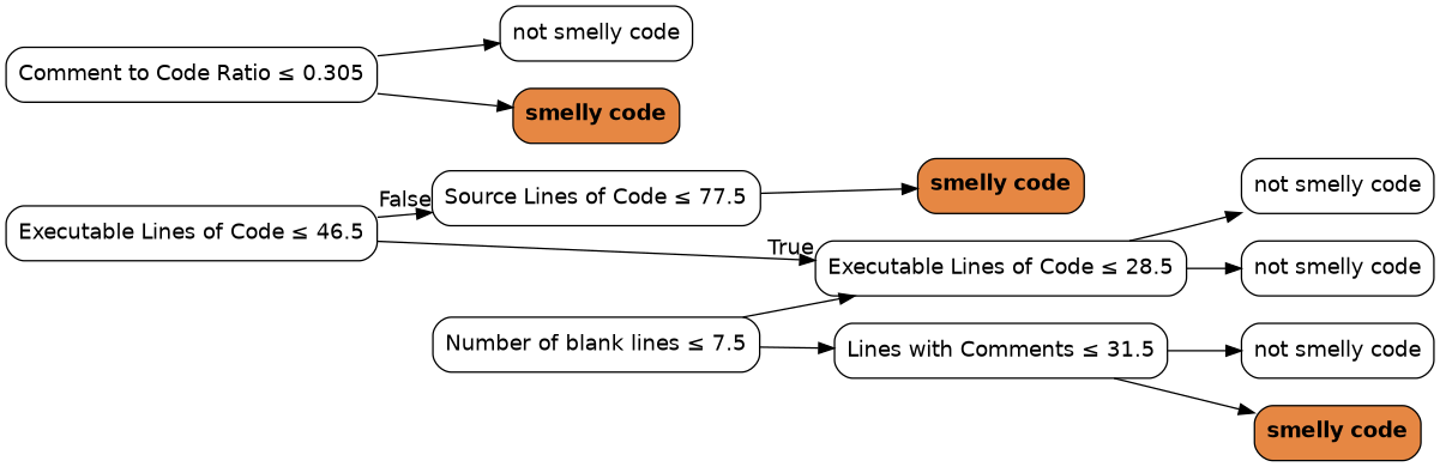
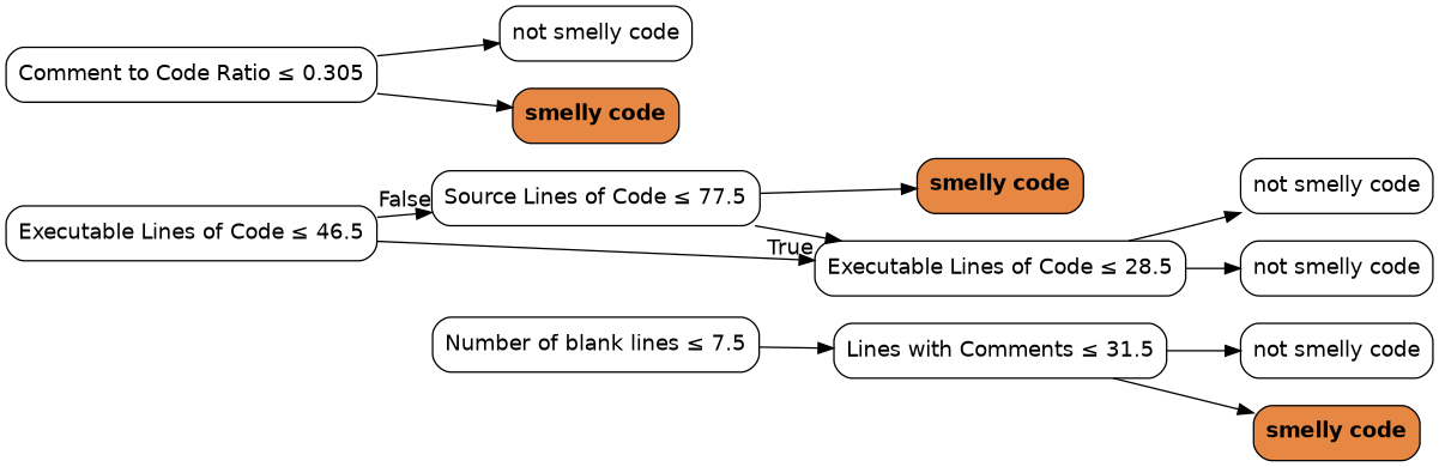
  digraph {
    rankdir=LR
    node [color=black fillcolor="#FFFFFF" fontname=helvetica shape=box style="filled, rounded"]
    edge [fontname=helvetica]
    n1 [label=<Executable Lines of Code &le; 46.5>]
    n2 [label=<Source Lines of Code &le; 77.5>]
    n3 [label=<Executable Lines of Code &le; 28.5>]
    n4 [label=<Number of blank lines &le; 7.5>]
    n5 [label=<Lines with Comments &le; 31.5>]
    n6 [fillcolor="#e68743" label=<<b>smelly code</b>>]
    n7 [label=<not smelly code>]
    n8 [label=<not smelly code>]
    n9 [label=<not smelly code>]
    n10 [fillcolor="#e68743" label=<<b>smelly code</b>>]
    n11 [label=<Comment to Code Ratio &le; 0.305>]
    n12 [label=<not smelly code>]
    n13 [fillcolor="#e68743" label=<<b>smelly code</b>>]
    n1 -> n2 [headlabel=False labelangle=-45 labeldistance=2.5]
    n1 -> n3 [headlabel=True labelangle=45 labeldistance=2.5]
    n2 -> n6
    n3 -> n7
    n3 -> n8
-   n4 -> n3
+   n2 -> n3
    n4 -> n5
    n5 -> n9
    n5 -> n10
    n11 -> n12
    n11 -> n13
  }
